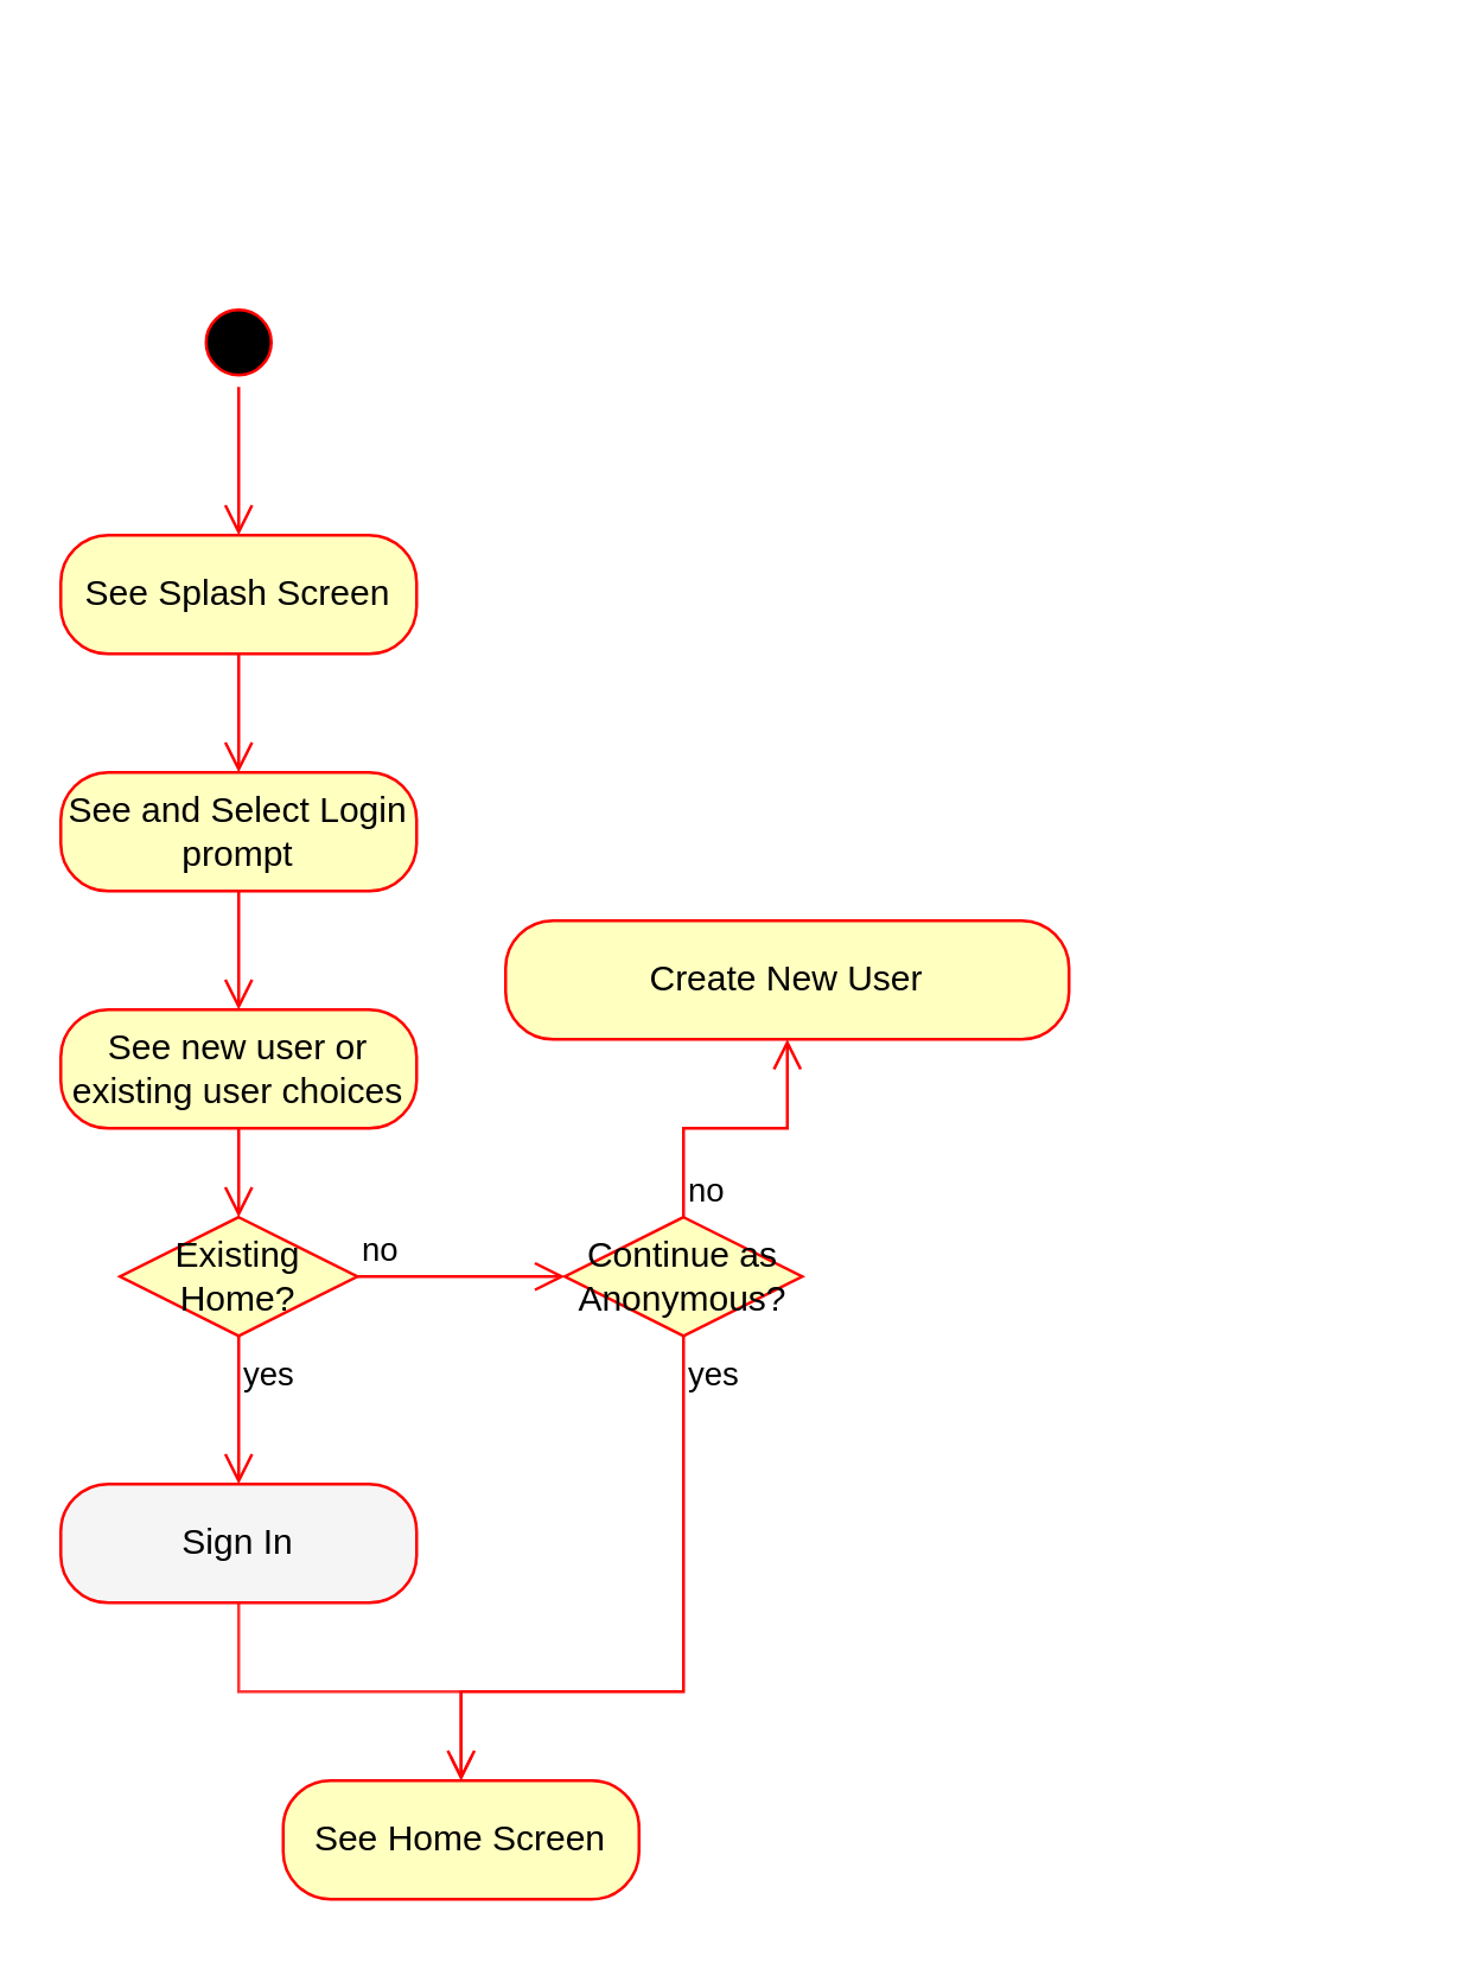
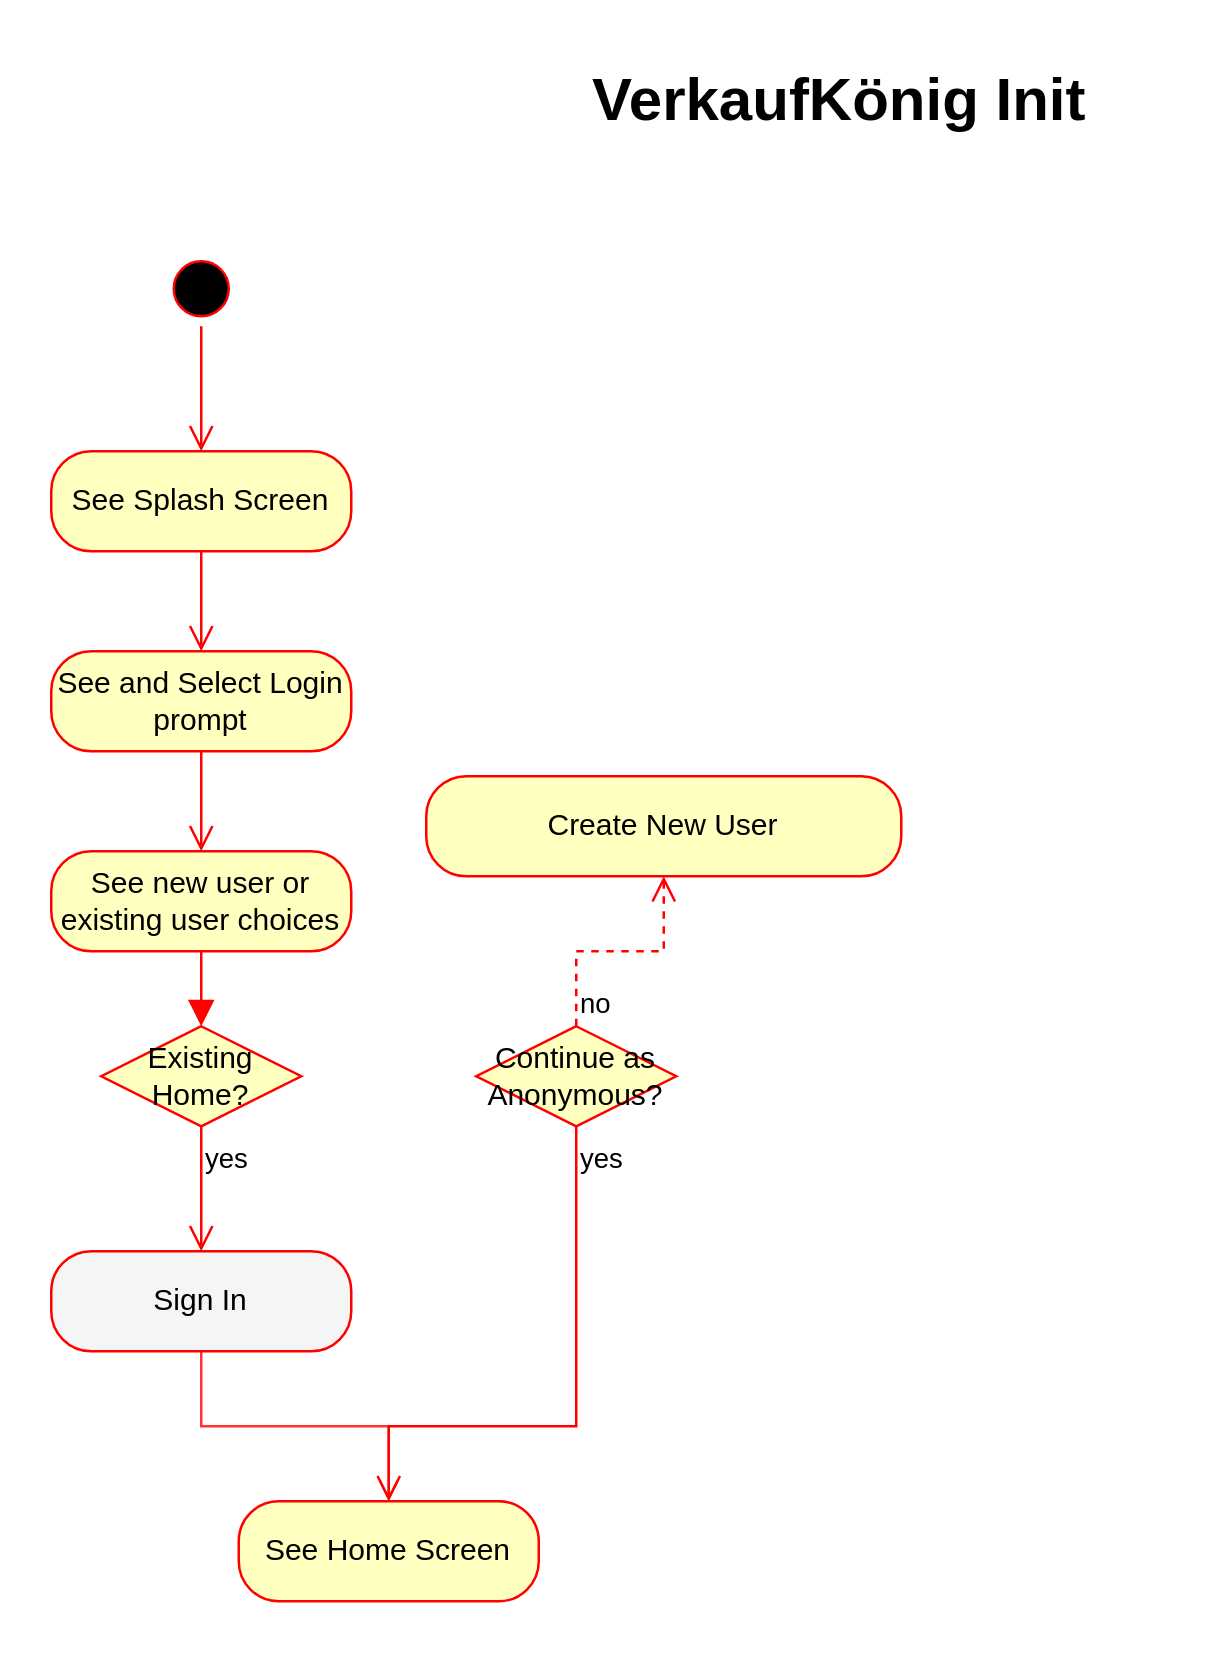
  <mxCell id="0" />
  <mxCell id="1" parent="0" />
+ <mxCell id="2" value="VerkaufKönig Init" style="text;strokeColor=none;fillColor=none;html=1;fontSize=24;fontStyle=1;verticalAlign=middle;align=center;" parent="1" vertex="1"><mxGeometry x="200" y="20" width="270" height="40" as="geometry" /></mxCell>
  <mxCell id="3" value="" style="ellipse;html=1;shape=startState;fillColor=#000000;strokeColor=#ff0000;" parent="1" vertex="1"><mxGeometry x="65" y="100" width="30" height="30" as="geometry" /></mxCell>
  <mxCell id="4" value="" style="edgeStyle=orthogonalEdgeStyle;html=1;verticalAlign=bottom;endArrow=open;endSize=8;strokeColor=#ff0000;rounded=0;" parent="1" source="3" target="5" edge="1"><mxGeometry relative="1" as="geometry"><mxPoint x="80" y="190" as="targetPoint" /></mxGeometry></mxCell>
  <mxCell id="5" value="See Splash Screen" style="rounded=1;whiteSpace=wrap;html=1;arcSize=40;fontColor=#000000;fillColor=#ffffc0;strokeColor=#ff0000;" parent="1" vertex="1"><mxGeometry x="20" y="180" width="120" height="40" as="geometry" /></mxCell>
  <mxCell id="6" value="" style="edgeStyle=orthogonalEdgeStyle;html=1;verticalAlign=bottom;endArrow=open;endSize=8;strokeColor=#ff0000;rounded=0;entryX=0.5;entryY=0;entryDx=0;entryDy=0;" parent="1" source="5" edge="1"><mxGeometry relative="1" as="geometry"><mxPoint x="80" y="260" as="targetPoint" /></mxGeometry></mxCell>
  <mxCell id="7" value="See and Select Login prompt" style="rounded=1;whiteSpace=wrap;html=1;arcSize=40;fontColor=#000000;fillColor=#ffffc0;strokeColor=#ff0000;" parent="1" vertex="1"><mxGeometry x="20" y="260" width="120" height="40" as="geometry" /></mxCell>
  <mxCell id="8" value="See new user or existing user choices" style="rounded=1;whiteSpace=wrap;html=1;arcSize=40;fontColor=#000000;fillColor=#ffffc0;strokeColor=#ff0000;" parent="1" vertex="1"><mxGeometry x="20" y="340" width="120" height="40" as="geometry" /></mxCell>
  <mxCell id="9" value="" style="edgeStyle=orthogonalEdgeStyle;html=1;verticalAlign=bottom;endArrow=open;endSize=8;strokeColor=#ff0000;rounded=0;exitX=0.5;exitY=1;exitDx=0;exitDy=0;" parent="1" source="7" target="8" edge="1"><mxGeometry relative="1" as="geometry"><mxPoint x="190" y="350" as="targetPoint" /><mxPoint x="190" y="310" as="sourcePoint" /></mxGeometry></mxCell>
  <mxCell id="10" value="Existing&lt;br&gt;Home?" style="rhombus;whiteSpace=wrap;html=1;fontColor=#000000;fillColor=#ffffc0;strokeColor=#ff0000;" parent="1" vertex="1"><mxGeometry x="40" y="410" width="80" height="40" as="geometry" /></mxCell>
- <mxCell id="11" value="no" style="edgeStyle=orthogonalEdgeStyle;html=1;align=left;verticalAlign=bottom;endArrow=open;endSize=8;strokeColor=#ff0000;rounded=0;" parent="1" source="10" target="17" edge="1"><mxGeometry x="-1" relative="1" as="geometry"><mxPoint x="170" y="430" as="targetPoint" /></mxGeometry></mxCell>
  <mxCell id="12" value="yes" style="edgeStyle=orthogonalEdgeStyle;html=1;align=left;verticalAlign=top;endArrow=open;endSize=8;strokeColor=#ff0000;rounded=0;" parent="1" source="10" target="14" edge="1"><mxGeometry x="-1" relative="1" as="geometry"><mxPoint x="80" y="510" as="targetPoint" /></mxGeometry></mxCell>
  <mxCell id="13" value="" style="edgeStyle=orthogonalEdgeStyle;rounded=0;orthogonalLoop=1;jettySize=auto;html=1;fillColor=#a20025;strokeColor=#FF3333;endArrow=open;" parent="1" source="14" target="20" edge="1"><mxGeometry relative="1" as="geometry" /></mxCell>
  <mxCell id="14" value="Sign In" style="rounded=1;whiteSpace=wrap;html=1;arcSize=40;fontColor=#000000;fillColor=#f5f5f5;strokeColor=#ff0000;" parent="1" vertex="1"><mxGeometry x="20" y="500" width="120" height="40" as="geometry" /></mxCell>
- <mxCell id="15" value="" style="edgeStyle=orthogonalEdgeStyle;html=1;verticalAlign=bottom;endArrow=open;endSize=8;strokeColor=#ff0000;rounded=0;" parent="1" source="8" target="10" edge="1"><mxGeometry relative="1" as="geometry"><mxPoint x="200" y="400" as="targetPoint" /><mxPoint x="200" y="360" as="sourcePoint" /></mxGeometry></mxCell>
+ <mxCell id="15" value="" style="edgeStyle=orthogonalEdgeStyle;html=1;verticalAlign=bottom;endArrow=block;endSize=8;strokeColor=#ff0000;rounded=0;" parent="1" source="8" target="10" edge="1"><mxGeometry relative="1" as="geometry"><mxPoint x="200" y="400" as="targetPoint" /><mxPoint x="200" y="360" as="sourcePoint" /></mxGeometry></mxCell>
  <mxCell id="16" value="Create New User" style="rounded=1;whiteSpace=wrap;html=1;arcSize=40;fontColor=#000000;fillColor=#ffffc0;strokeColor=#ff0000;" parent="1" vertex="1"><mxGeometry x="170" y="310" width="190" height="40" as="geometry" /></mxCell>
  <mxCell id="17" value="Continue as Anonymous?" style="rhombus;whiteSpace=wrap;html=1;fontColor=#000000;fillColor=#ffffc0;strokeColor=#ff0000;" parent="1" vertex="1"><mxGeometry x="190" y="410" width="80" height="40" as="geometry" /></mxCell>
- <mxCell id="18" value="no" style="edgeStyle=orthogonalEdgeStyle;html=1;align=left;verticalAlign=bottom;endArrow=open;endSize=8;strokeColor=#ff0000;rounded=0;" parent="1" source="17" target="16" edge="1"><mxGeometry x="-1" relative="1" as="geometry"><mxPoint x="370" y="430" as="targetPoint" /></mxGeometry></mxCell>
+ <mxCell id="18" value="no" style="edgeStyle=orthogonalEdgeStyle;html=1;align=left;verticalAlign=bottom;endArrow=open;endSize=8;strokeColor=#ff0000;rounded=0;dashed=1;" parent="1" source="17" target="16" edge="1"><mxGeometry x="-1" relative="1" as="geometry"><mxPoint x="370" y="430" as="targetPoint" /></mxGeometry></mxCell>
  <mxCell id="19" value="yes" style="edgeStyle=orthogonalEdgeStyle;html=1;align=left;verticalAlign=top;endArrow=open;endSize=8;strokeColor=#ff0000;rounded=0;" parent="1" source="17" target="20" edge="1"><mxGeometry x="-1" relative="1" as="geometry"><mxPoint x="230" y="505" as="targetPoint" /><Array as="points"><mxPoint x="230" y="570" /><mxPoint x="155" y="570" /></Array></mxGeometry></mxCell>
  <mxCell id="20" value="See Home Screen" style="rounded=1;whiteSpace=wrap;html=1;arcSize=40;fontColor=#000000;fillColor=#ffffc0;strokeColor=#ff0000;" parent="1" vertex="1"><mxGeometry x="95" y="600" width="120" height="40" as="geometry" /></mxCell>
